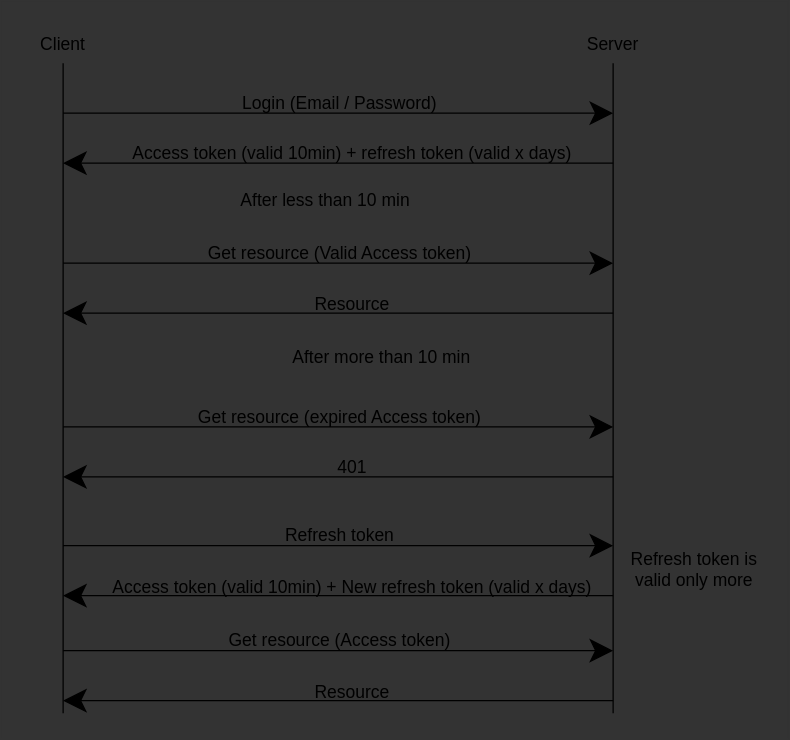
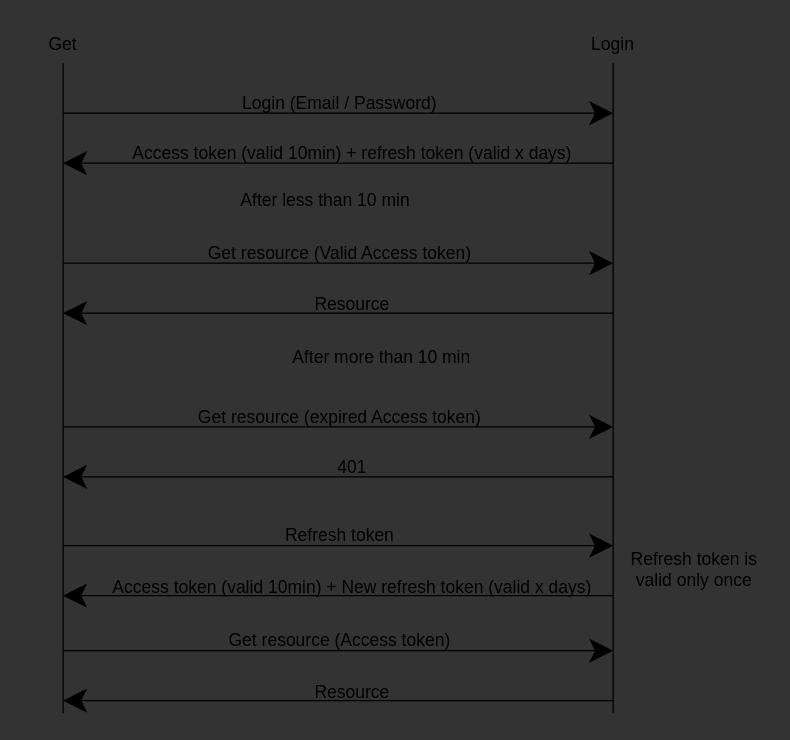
  <mxCell id="0" />
  <mxCell id="1" parent="0" />
  <mxCell id="2" value="" style="endArrow=none;html=1;fontSize=14;labelBackgroundColor=none;" parent="1" edge="1"><mxGeometry width="50" height="50" relative="1" as="geometry"><mxPoint x="50" y="570" as="sourcePoint" /><mxPoint x="50" y="50" as="targetPoint" /></mxGeometry></mxCell>
  <mxCell id="3" value="" style="endArrow=none;html=1;startArrow=none;fontSize=14;labelBackgroundColor=none;" parent="1" source="6" edge="1"><mxGeometry width="50" height="50" relative="1" as="geometry"><mxPoint x="490" y="570" as="sourcePoint" /><mxPoint x="490" y="50" as="targetPoint" /></mxGeometry></mxCell>
- <mxCell id="4" value="Client" style="text;html=1;strokeColor=none;fillColor=none;align=center;verticalAlign=middle;whiteSpace=wrap;rounded=0;fontSize=14;labelBackgroundColor=none;" parent="1" vertex="1"><mxGeometry x="20" y="20" width="60" height="30" as="geometry" /></mxCell>
+ <mxCell id="4" value="Get" style="text;html=1;strokeColor=none;fillColor=none;align=center;verticalAlign=middle;whiteSpace=wrap;rounded=0;fontSize=14;labelBackgroundColor=none;" parent="1" vertex="1"><mxGeometry x="20" y="20" width="60" height="30" as="geometry" /></mxCell>
  <mxCell id="5" value="" style="endArrow=none;html=1;fontSize=14;labelBackgroundColor=none;" parent="1" target="6" edge="1"><mxGeometry width="50" height="50" relative="1" as="geometry"><mxPoint x="490" y="570" as="sourcePoint" /><mxPoint x="490" y="50" as="targetPoint" /></mxGeometry></mxCell>
- <mxCell id="6" value="Server" style="text;html=1;strokeColor=none;fillColor=none;align=center;verticalAlign=middle;whiteSpace=wrap;rounded=0;fontSize=14;labelBackgroundColor=none;" parent="1" vertex="1"><mxGeometry x="460" y="20" width="60" height="30" as="geometry" /></mxCell>
+ <mxCell id="6" value="Login" style="text;html=1;strokeColor=none;fillColor=none;align=center;verticalAlign=middle;whiteSpace=wrap;rounded=0;fontSize=14;labelBackgroundColor=none;" parent="1" vertex="1"><mxGeometry x="460" y="20" width="60" height="30" as="geometry" /></mxCell>
  <mxCell id="7" value="" style="endArrow=classic;html=1;fontSize=14;labelBackgroundColor=none;startSize=16;endSize=16;" parent="1" edge="1"><mxGeometry width="50" height="50" relative="1" as="geometry"><mxPoint x="50" y="90" as="sourcePoint" /><mxPoint x="490" y="90" as="targetPoint" /></mxGeometry></mxCell>
  <mxCell id="8" value="Login (Email / Password)" style="edgeLabel;html=1;align=center;verticalAlign=middle;resizable=0;points=[];fontSize=14;labelBackgroundColor=none;" parent="7" vertex="1" connectable="0"><mxGeometry x="-0.218" y="7" relative="1" as="geometry"><mxPoint x="48" y="-2" as="offset" /></mxGeometry></mxCell>
  <mxCell id="9" value="" style="endArrow=classic;html=1;fontSize=14;labelBackgroundColor=none;startSize=16;endSize=16;" parent="1" edge="1"><mxGeometry width="50" height="50" relative="1" as="geometry"><mxPoint x="490" y="130" as="sourcePoint" /><mxPoint x="50" y="130" as="targetPoint" /></mxGeometry></mxCell>
  <mxCell id="10" value="Access token (valid 10min) + refresh token (valid x days)" style="edgeLabel;html=1;align=center;verticalAlign=middle;resizable=0;points=[];fontSize=14;labelBackgroundColor=none;" parent="9" vertex="1" connectable="0"><mxGeometry x="0.096" y="-3" relative="1" as="geometry"><mxPoint x="31" y="-6" as="offset" /></mxGeometry></mxCell>
  <mxCell id="11" value="" style="endArrow=classic;html=1;fontSize=14;labelBackgroundColor=none;startSize=16;endSize=16;" parent="1" edge="1"><mxGeometry width="50" height="50" relative="1" as="geometry"><mxPoint x="50" y="210" as="sourcePoint" /><mxPoint x="490" y="210" as="targetPoint" /></mxGeometry></mxCell>
  <mxCell id="12" value="Get resource (Valid Access token)" style="edgeLabel;html=1;align=center;verticalAlign=middle;resizable=0;points=[];fontSize=14;labelBackgroundColor=none;" parent="11" vertex="1" connectable="0"><mxGeometry x="-0.218" y="7" relative="1" as="geometry"><mxPoint x="48" y="-2" as="offset" /></mxGeometry></mxCell>
  <mxCell id="13" value="" style="endArrow=classic;html=1;fontSize=14;labelBackgroundColor=none;startSize=16;endSize=16;" parent="1" edge="1"><mxGeometry width="50" height="50" relative="1" as="geometry"><mxPoint x="490" y="250" as="sourcePoint" /><mxPoint x="50" y="250" as="targetPoint" /></mxGeometry></mxCell>
  <mxCell id="14" value="Resource" style="edgeLabel;html=1;align=center;verticalAlign=middle;resizable=0;points=[];fontSize=14;labelBackgroundColor=none;" parent="13" vertex="1" connectable="0"><mxGeometry x="0.096" y="-3" relative="1" as="geometry"><mxPoint x="31" y="-5" as="offset" /></mxGeometry></mxCell>
  <mxCell id="15" value="" style="endArrow=classic;html=1;fontSize=14;labelBackgroundColor=none;startSize=16;endSize=16;" parent="1" edge="1"><mxGeometry width="50" height="50" relative="1" as="geometry"><mxPoint x="50" y="341" as="sourcePoint" /><mxPoint x="490" y="341" as="targetPoint" /></mxGeometry></mxCell>
  <mxCell id="16" value="Get resource (expired Access token)" style="edgeLabel;html=1;align=center;verticalAlign=middle;resizable=0;points=[];fontSize=14;labelBackgroundColor=none;" parent="15" vertex="1" connectable="0"><mxGeometry x="-0.218" y="7" relative="1" as="geometry"><mxPoint x="48" y="-2" as="offset" /></mxGeometry></mxCell>
  <mxCell id="17" value="" style="endArrow=classic;html=1;fontSize=14;labelBackgroundColor=none;startSize=16;endSize=16;" parent="1" edge="1"><mxGeometry width="50" height="50" relative="1" as="geometry"><mxPoint x="490" y="381" as="sourcePoint" /><mxPoint x="50" y="381" as="targetPoint" /></mxGeometry></mxCell>
  <mxCell id="18" value="401" style="edgeLabel;html=1;align=center;verticalAlign=middle;resizable=0;points=[];fontSize=14;labelBackgroundColor=none;" parent="17" vertex="1" connectable="0"><mxGeometry x="0.096" y="-3" relative="1" as="geometry"><mxPoint x="31" y="-6" as="offset" /></mxGeometry></mxCell>
  <mxCell id="19" value="" style="endArrow=classic;html=1;fontSize=14;labelBackgroundColor=none;startSize=16;endSize=16;" parent="1" edge="1"><mxGeometry width="50" height="50" relative="1" as="geometry"><mxPoint x="50" y="436" as="sourcePoint" /><mxPoint x="490" y="436" as="targetPoint" /></mxGeometry></mxCell>
  <mxCell id="20" value="Refresh token" style="edgeLabel;html=1;align=center;verticalAlign=middle;resizable=0;points=[];fontSize=14;labelBackgroundColor=none;" parent="19" vertex="1" connectable="0"><mxGeometry x="-0.218" y="7" relative="1" as="geometry"><mxPoint x="48" y="-2" as="offset" /></mxGeometry></mxCell>
  <mxCell id="21" value="" style="endArrow=classic;html=1;fontSize=14;labelBackgroundColor=none;startSize=16;endSize=16;" parent="1" edge="1"><mxGeometry width="50" height="50" relative="1" as="geometry"><mxPoint x="490" y="476" as="sourcePoint" /><mxPoint x="50" y="476" as="targetPoint" /></mxGeometry></mxCell>
  <mxCell id="22" value="Access token (valid 10min) + New refresh token (valid x days)" style="edgeLabel;html=1;align=center;verticalAlign=middle;resizable=0;points=[];fontSize=14;labelBackgroundColor=none;" parent="21" vertex="1" connectable="0"><mxGeometry x="0.096" y="-3" relative="1" as="geometry"><mxPoint x="31" y="-5" as="offset" /></mxGeometry></mxCell>
  <mxCell id="23" value="" style="endArrow=classic;html=1;fontSize=14;labelBackgroundColor=none;startSize=16;endSize=16;" parent="1" edge="1"><mxGeometry width="50" height="50" relative="1" as="geometry"><mxPoint x="50" y="520" as="sourcePoint" /><mxPoint x="490" y="520" as="targetPoint" /></mxGeometry></mxCell>
  <mxCell id="24" value="Get resource (Access token)" style="edgeLabel;html=1;align=center;verticalAlign=middle;resizable=0;points=[];fontSize=14;labelBackgroundColor=none;" parent="23" vertex="1" connectable="0"><mxGeometry x="-0.218" y="7" relative="1" as="geometry"><mxPoint x="48" y="-2" as="offset" /></mxGeometry></mxCell>
  <mxCell id="25" value="" style="endArrow=classic;html=1;fontSize=14;labelBackgroundColor=none;startSize=16;endSize=16;" parent="1" edge="1"><mxGeometry width="50" height="50" relative="1" as="geometry"><mxPoint x="490" y="560" as="sourcePoint" /><mxPoint x="50" y="560" as="targetPoint" /></mxGeometry></mxCell>
  <mxCell id="26" value="Resource" style="edgeLabel;html=1;align=center;verticalAlign=middle;resizable=0;points=[];fontSize=14;labelBackgroundColor=none;" parent="25" vertex="1" connectable="0"><mxGeometry x="0.096" y="-3" relative="1" as="geometry"><mxPoint x="31" y="-5" as="offset" /></mxGeometry></mxCell>
- <mxCell id="27" value="Refresh token is valid only more" style="text;html=1;strokeColor=none;fillColor=none;align=center;verticalAlign=middle;whiteSpace=wrap;rounded=0;fontSize=14;labelBackgroundColor=none;" parent="1" vertex="1"><mxGeometry x="500" y="440" width="110" height="30" as="geometry" /></mxCell>
+ <mxCell id="27" value="Refresh token is valid only once" style="text;html=1;strokeColor=none;fillColor=none;align=center;verticalAlign=middle;whiteSpace=wrap;rounded=0;fontSize=14;labelBackgroundColor=none;" parent="1" vertex="1"><mxGeometry x="500" y="440" width="110" height="30" as="geometry" /></mxCell>
  <mxCell id="28" value="After less than 10 min" style="text;html=1;strokeColor=none;fillColor=none;align=center;verticalAlign=middle;whiteSpace=wrap;rounded=0;fontSize=14;labelBackgroundColor=none;" parent="1" vertex="1"><mxGeometry x="155" y="145" width="210" height="30" as="geometry" /></mxCell>
  <mxCell id="29" value="After more than 10 min" style="text;html=1;strokeColor=none;fillColor=none;align=center;verticalAlign=middle;whiteSpace=wrap;rounded=0;fontSize=14;labelBackgroundColor=none;" parent="1" vertex="1"><mxGeometry x="200" y="270" width="210" height="30" as="geometry" /></mxCell>
